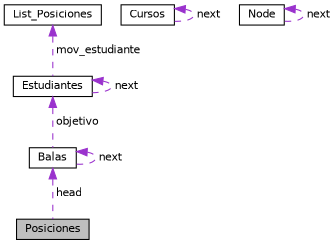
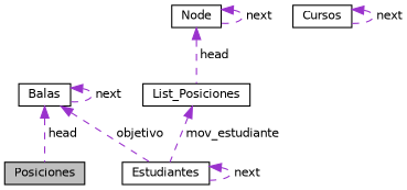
  digraph {
    node [color=black fillcolor=white fontname=Helvetica fontsize=10 shape=record style=filled]
    edge [color=darkorchid3 dir=back fontname=Helvetica fontsize=10 labelfontname=Helvetica labelfontsize=10 style=dashed]
    n1 [fillcolor=grey75 fontcolor=black height=0.2 label=Posiciones width=0.4]
    n2 [height=0.2 label=Balas width=0.4]
    n3 [height=0.2 label=Cursos width=0.4]
    n4 [height=0.2 label=Estudiantes width=0.4]
    n5 [height=0.2 label=List_Posiciones width=0.4]
    n6 [height=0.2 label="Node" width=0.4]
    n2 -> n1 [label=" head"]
    n2 -> n2 [label=" next"]
    n3 -> n3 [label=" next"]
-   n4 -> n2 [label=" objetivo"]
+   n2 -> n4 [label=" objetivo"]
    n4 -> n4 [label=" next"]
    n5 -> n4 [label=" mov_estudiante"]
+   n6 -> n5 [label=" head"]
    n6 -> n6 [label=" next"]
  }
